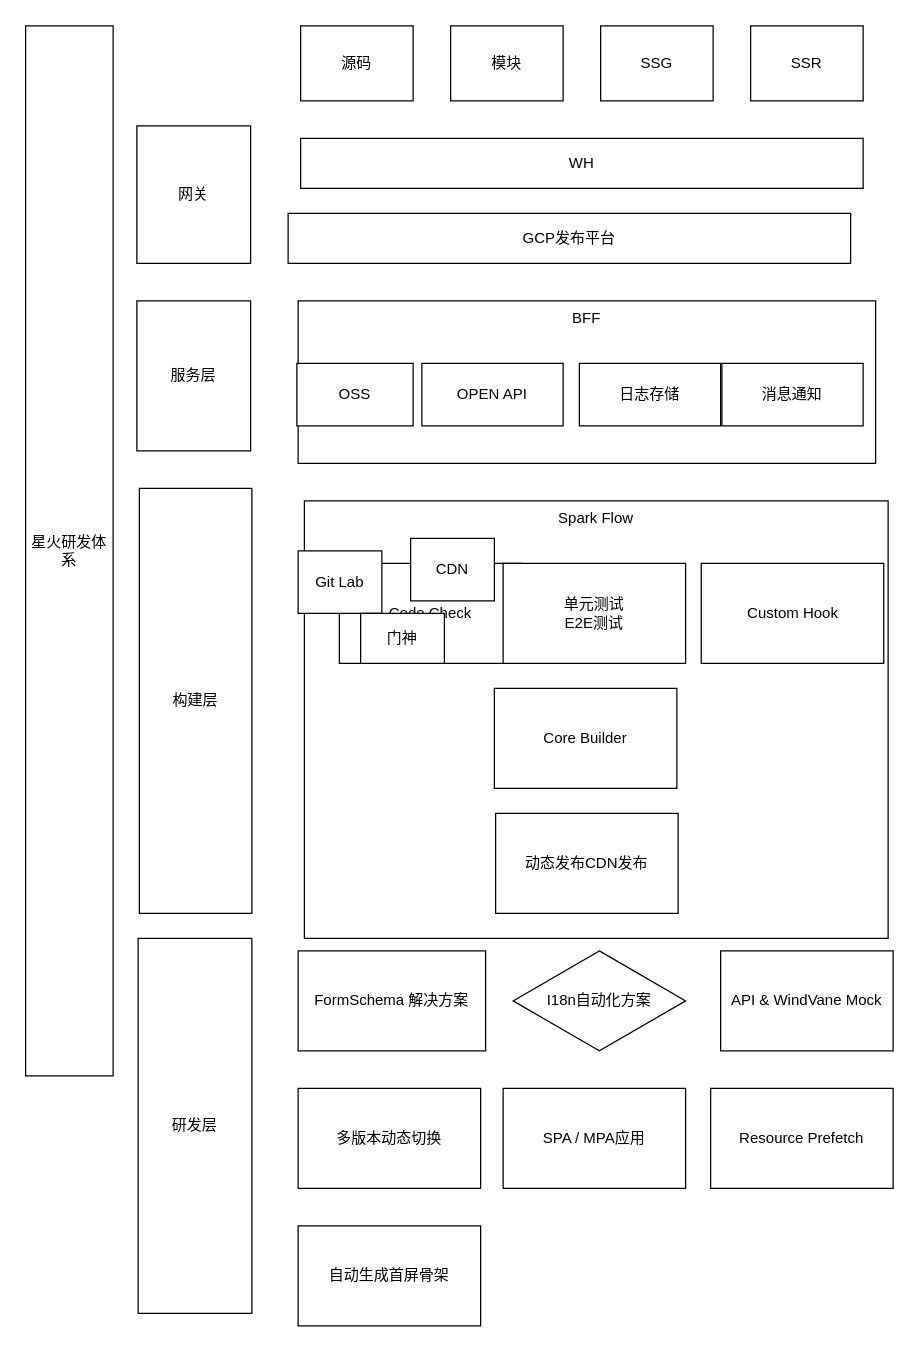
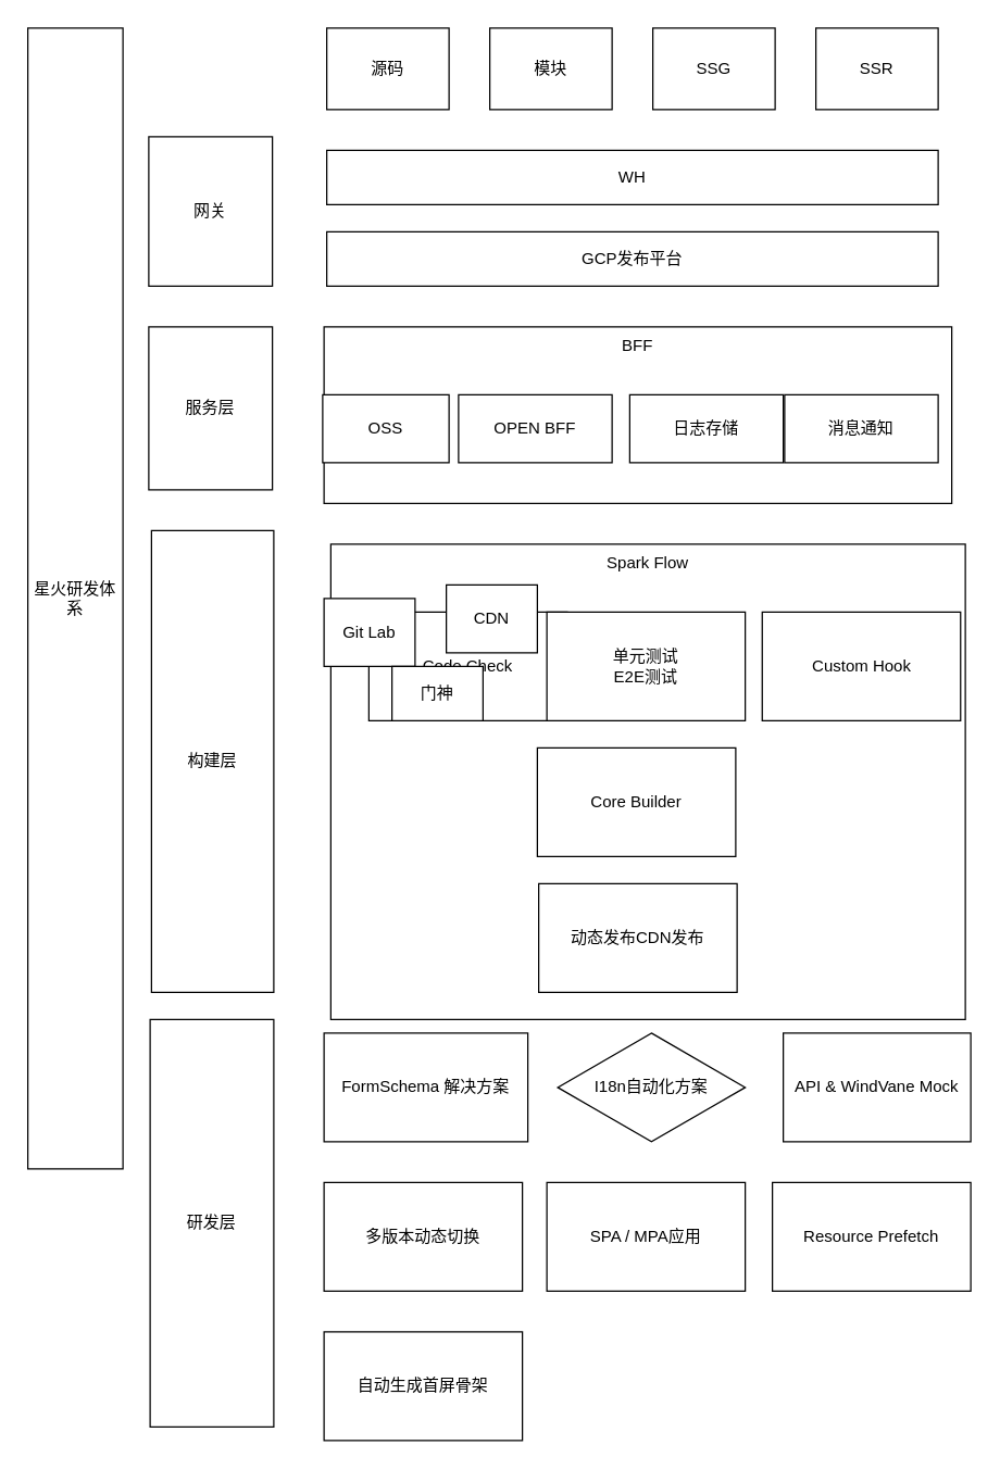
  <mxCell id="0" />
  <mxCell id="1" parent="0" />
  <mxCell id="2" value="星火研发体系" style="rounded=0;whiteSpace=wrap;html=1;" vertex="1" parent="1"><mxGeometry x="20" y="20" width="70" height="840" as="geometry" /></mxCell>
  <mxCell id="3" value="源码" style="rounded=0;whiteSpace=wrap;html=1;" vertex="1" parent="1"><mxGeometry x="240" y="20" width="90" height="60" as="geometry" /></mxCell>
  <mxCell id="4" value="模块" style="rounded=0;whiteSpace=wrap;html=1;" vertex="1" parent="1"><mxGeometry x="360" y="20" width="90" height="60" as="geometry" /></mxCell>
  <mxCell id="5" value="SSG" style="rounded=0;whiteSpace=wrap;html=1;" vertex="1" parent="1"><mxGeometry x="480" y="20" width="90" height="60" as="geometry" /></mxCell>
  <mxCell id="6" value="SSR" style="rounded=0;whiteSpace=wrap;html=1;" vertex="1" parent="1"><mxGeometry x="600" y="20" width="90" height="60" as="geometry" /></mxCell>
  <mxCell id="7" value="WH" style="rounded=0;whiteSpace=wrap;html=1;" vertex="1" parent="1"><mxGeometry x="240" y="110" width="450" height="40" as="geometry" /></mxCell>
- <mxCell id="8" value="GCP发布平台" style="rounded=0;whiteSpace=wrap;html=1;" vertex="1" parent="1"><mxGeometry x="230" y="170" width="450" height="40" as="geometry" /></mxCell>
+ <mxCell id="8" value="GCP发布平台" style="rounded=0;whiteSpace=wrap;html=1;" vertex="1" parent="1"><mxGeometry x="240" y="170" width="450" height="40" as="geometry" /></mxCell>
  <mxCell id="9" value="构建层" style="rounded=0;whiteSpace=wrap;html=1;" vertex="1" parent="1"><mxGeometry x="111" y="390" width="90" height="340" as="geometry" /></mxCell>
  <mxCell id="10" value="网关" style="rounded=0;whiteSpace=wrap;html=1;" vertex="1" parent="1"><mxGeometry x="109" y="100" width="91" height="110" as="geometry" /></mxCell>
  <mxCell id="11" value="Spark Flow" style="rounded=0;whiteSpace=wrap;html=1;verticalAlign=top;" vertex="1" parent="1"><mxGeometry x="243" y="400" width="467" height="350" as="geometry" /></mxCell>
  <mxCell id="12" value="Code Check" style="rounded=0;whiteSpace=wrap;html=1;" vertex="1" parent="1"><mxGeometry x="271" y="450" width="146" height="80" as="geometry" /></mxCell>
  <mxCell id="13" value="单元测试&lt;br&gt;E2E测试" style="rounded=0;whiteSpace=wrap;html=1;" vertex="1" parent="1"><mxGeometry x="402" y="450" width="146" height="80" as="geometry" /></mxCell>
  <mxCell id="14" value="Core Builder" style="rounded=0;whiteSpace=wrap;html=1;" vertex="1" parent="1"><mxGeometry x="395" y="550" width="146" height="80" as="geometry" /></mxCell>
  <mxCell id="15" value="动态发布CDN发布" style="rounded=0;whiteSpace=wrap;html=1;" vertex="1" parent="1"><mxGeometry x="396" y="650" width="146" height="80" as="geometry" /></mxCell>
  <mxCell id="16" value="Custom Hook" style="rounded=0;whiteSpace=wrap;html=1;" vertex="1" parent="1"><mxGeometry x="560.5" y="450" width="146" height="80" as="geometry" /></mxCell>
  <mxCell id="17" value="研发层" style="rounded=0;whiteSpace=wrap;html=1;" vertex="1" parent="1"><mxGeometry x="110" y="750" width="91" height="300" as="geometry" /></mxCell>
  <mxCell id="18" value="FormSchema 解决方案" style="rounded=0;whiteSpace=wrap;html=1;" vertex="1" parent="1"><mxGeometry x="238" y="760" width="150" height="80" as="geometry" /></mxCell>
  <mxCell id="19" value="I18n自动化方案" style="rhombus;whiteSpace=wrap;html=1;" vertex="1" parent="1"><mxGeometry x="410" y="760" width="138" height="80" as="geometry" /></mxCell>
  <mxCell id="20" value="Resource Prefetch" style="rounded=0;whiteSpace=wrap;html=1;" vertex="1" parent="1"><mxGeometry x="568" y="870" width="146" height="80" as="geometry" /></mxCell>
  <mxCell id="21" value="多版本动态切换" style="rounded=0;whiteSpace=wrap;html=1;" vertex="1" parent="1"><mxGeometry x="238" y="870" width="146" height="80" as="geometry" /></mxCell>
  <mxCell id="22" value="SPA / MPA应用" style="rounded=0;whiteSpace=wrap;html=1;" vertex="1" parent="1"><mxGeometry x="402" y="870" width="146" height="80" as="geometry" /></mxCell>
  <mxCell id="23" value="API &amp;amp; WindVane Mock" style="rounded=0;whiteSpace=wrap;html=1;" vertex="1" parent="1"><mxGeometry x="576" y="760" width="138" height="80" as="geometry" /></mxCell>
  <mxCell id="24" value="&lt;div class=&quot;lake-content&quot;&gt;自动生成首屏骨架&lt;/div&gt;" style="rounded=0;whiteSpace=wrap;html=1;" vertex="1" parent="1"><mxGeometry x="238" y="980" width="146" height="80" as="geometry" /></mxCell>
  <mxCell id="25" value="服务层" style="rounded=0;whiteSpace=wrap;html=1;" vertex="1" parent="1"><mxGeometry x="109" y="240" width="91" height="120" as="geometry" /></mxCell>
  <mxCell id="26" value="&lt;div class=&quot;lake-content&quot;&gt;BFF&lt;/div&gt;" style="rounded=0;whiteSpace=wrap;html=1;verticalAlign=top;" vertex="1" parent="1"><mxGeometry x="238" y="240" width="462" height="130" as="geometry" /></mxCell>
  <mxCell id="27" value="&lt;div class=&quot;lake-content&quot;&gt;OSS&lt;/div&gt;" style="rounded=0;whiteSpace=wrap;html=1;" vertex="1" parent="1"><mxGeometry x="237" y="290" width="93" height="50" as="geometry" /></mxCell>
- <mxCell id="28" value="&lt;div class=&quot;lake-content&quot;&gt;OPEN API&lt;/div&gt;" style="rounded=0;whiteSpace=wrap;html=1;" vertex="1" parent="1"><mxGeometry x="337" y="290" width="113" height="50" as="geometry" /></mxCell>
+ <mxCell id="28" value="&lt;div class=&quot;lake-content&quot;&gt;OPEN BFF&lt;/div&gt;" style="rounded=0;whiteSpace=wrap;html=1;" vertex="1" parent="1"><mxGeometry x="337" y="290" width="113" height="50" as="geometry" /></mxCell>
  <mxCell id="29" value="&lt;div class=&quot;lake-content&quot;&gt;日志存储&lt;/div&gt;" style="rounded=0;whiteSpace=wrap;html=1;" vertex="1" parent="1"><mxGeometry x="463" y="290" width="113" height="50" as="geometry" /></mxCell>
  <mxCell id="30" value="&lt;div class=&quot;lake-content&quot;&gt;消息通知&lt;/div&gt;" style="rounded=0;whiteSpace=wrap;html=1;" vertex="1" parent="1"><mxGeometry x="577" y="290" width="113" height="50" as="geometry" /></mxCell>
  <mxCell id="31" value="Git Lab" style="rounded=0;whiteSpace=wrap;html=1;" vertex="1" parent="1"><mxGeometry x="238" y="440" width="67" height="50" as="geometry" /></mxCell>
  <mxCell id="32" value="CDN" style="rounded=0;whiteSpace=wrap;html=1;" vertex="1" parent="1"><mxGeometry x="328" y="430" width="67" height="50" as="geometry" /></mxCell>
  <mxCell id="33" value="门神" style="rounded=0;whiteSpace=wrap;html=1;" vertex="1" parent="1"><mxGeometry x="288" y="490" width="67" height="40" as="geometry" /></mxCell>
